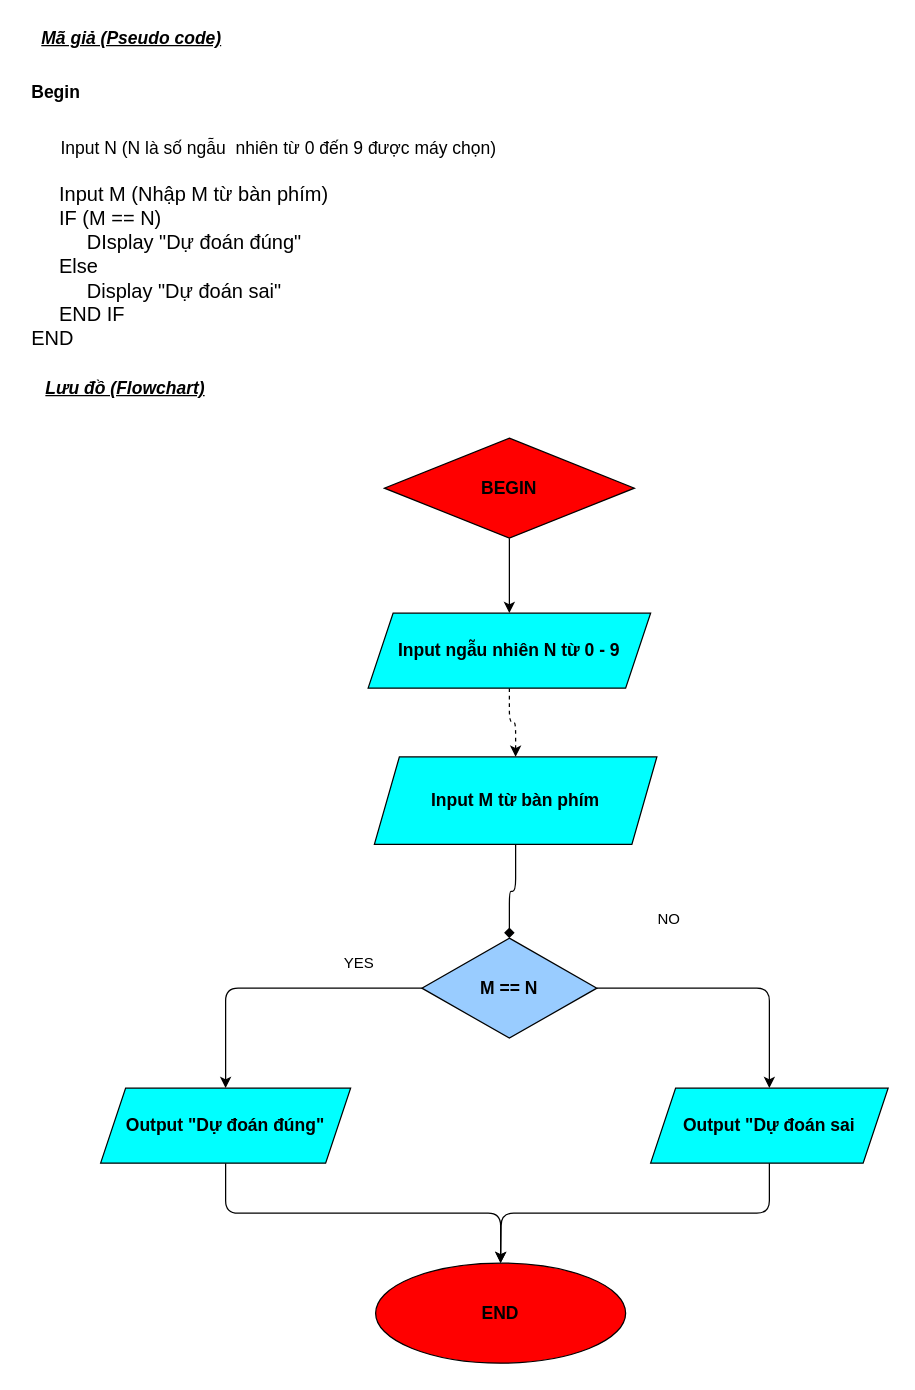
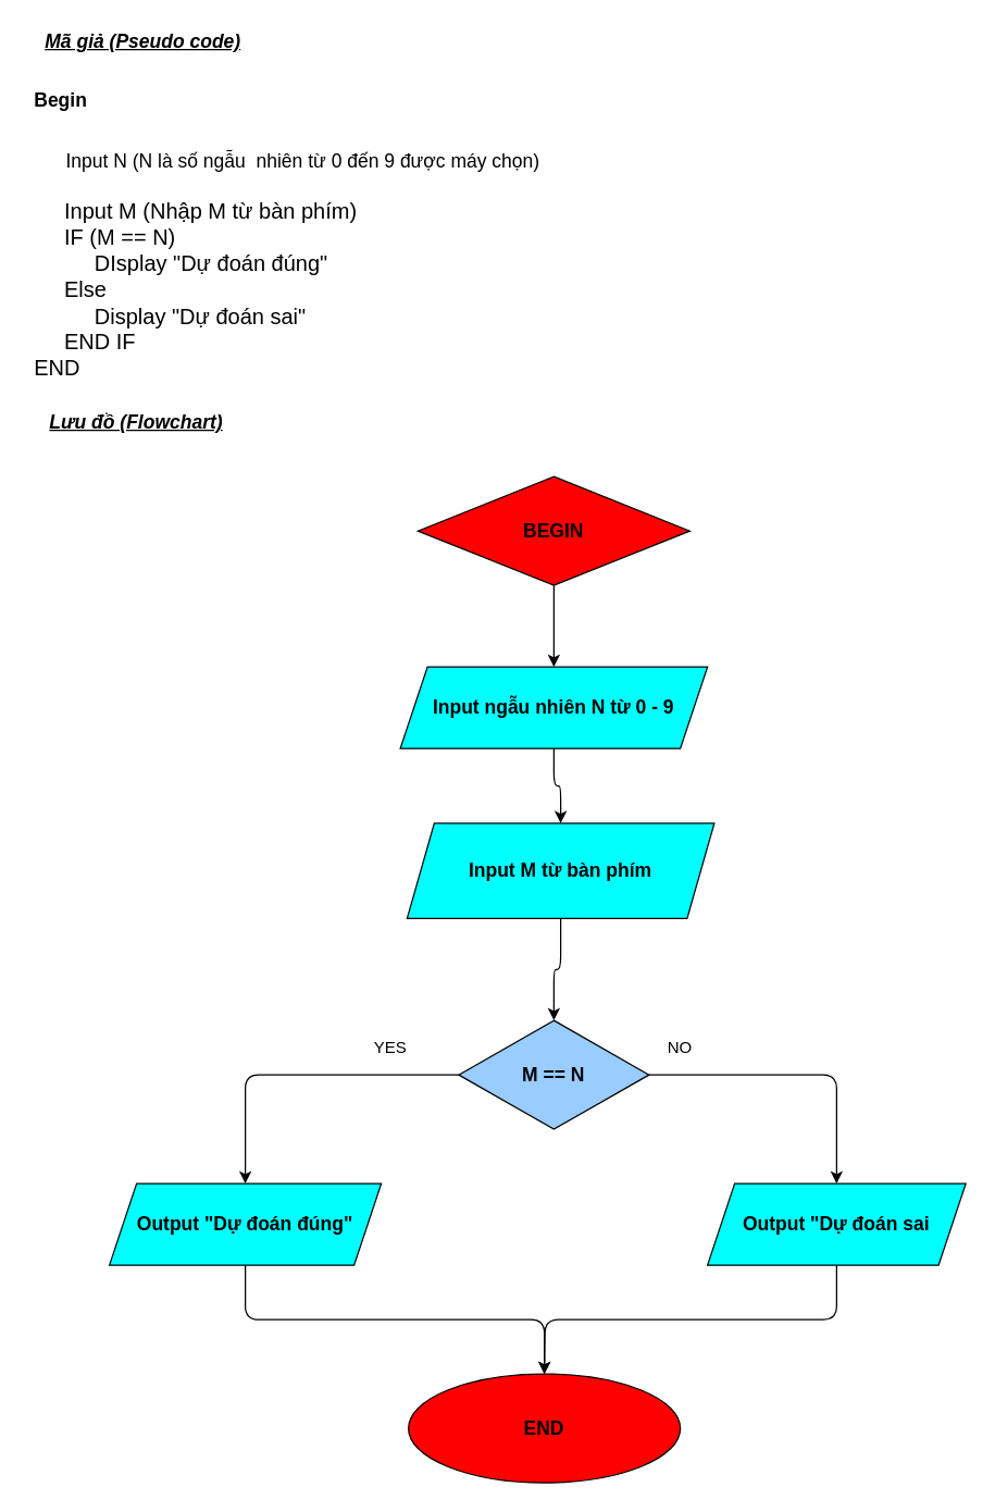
  <mxCell id="0" />
  <mxCell id="1" parent="0" />
  <mxCell id="2" value="&lt;h1&gt;&lt;font style=&quot;font-size: 14px&quot;&gt;Begin&lt;/font&gt;&amp;nbsp;&lt;/h1&gt;&lt;h1&gt;&lt;font style=&quot;font-weight: normal ; font-size: 14px&quot;&gt;&amp;nbsp; &amp;nbsp; &amp;nbsp; Input N (N là số ngẫu&amp;nbsp; nhiên từ 0 đến 9 được máy chọn)&lt;/font&gt;&lt;/h1&gt;&lt;div&gt;&lt;font size=&quot;3&quot;&gt;&amp;nbsp; &amp;nbsp; &amp;nbsp;Input M (Nhập M từ bàn phím)&lt;/font&gt;&lt;/div&gt;&lt;div&gt;&lt;font size=&quot;3&quot;&gt;&amp;nbsp; &amp;nbsp; &amp;nbsp;IF (M == N)&lt;/font&gt;&lt;/div&gt;&lt;div&gt;&lt;font size=&quot;3&quot;&gt;&amp;nbsp; &amp;nbsp; &amp;nbsp; &amp;nbsp; &amp;nbsp; DIsplay &quot;Dự đoán đúng&quot;&lt;/font&gt;&lt;/div&gt;&lt;div&gt;&lt;font size=&quot;3&quot;&gt;&amp;nbsp; &amp;nbsp; &amp;nbsp;Else&lt;/font&gt;&lt;/div&gt;&lt;div&gt;&lt;font size=&quot;3&quot;&gt;&amp;nbsp; &amp;nbsp; &amp;nbsp; &amp;nbsp; &amp;nbsp; Display &quot;Dự đoán sai&quot;&lt;/font&gt;&lt;/div&gt;&lt;div&gt;&lt;font size=&quot;3&quot;&gt;&amp;nbsp; &amp;nbsp; &amp;nbsp;END IF&lt;/font&gt;&lt;/div&gt;&lt;div&gt;&lt;font size=&quot;3&quot;&gt;END&lt;/font&gt;&lt;/div&gt;&lt;div&gt;&lt;font size=&quot;3&quot;&gt;&lt;br&gt;&lt;/font&gt;&lt;/div&gt;" style="text;html=1;strokeColor=none;fillColor=none;spacing=5;spacingTop=-20;whiteSpace=wrap;overflow=hidden;rounded=0;sketch=0;" vertex="1" parent="1"><mxGeometry x="20" y="50" width="460" height="240" as="geometry" /></mxCell>
  <mxCell id="3" value="&lt;font style=&quot;font-size: 14px&quot;&gt;&lt;b&gt;BEGIN&lt;/b&gt;&lt;/font&gt;" style="rhombus;whiteSpace=wrap;html=1;sketch=0;fillColor=#FF0000;" vertex="1" parent="1"><mxGeometry x="307" y="350" width="200" height="80" as="geometry" /></mxCell>
- <mxCell id="4" style="edgeStyle=orthogonalEdgeStyle;curved=0;rounded=1;sketch=0;orthogonalLoop=1;jettySize=auto;html=1;exitX=0.5;exitY=1;exitDx=0;exitDy=0;entryX=0.5;entryY=0;entryDx=0;entryDy=0;dashed=1;" edge="1" parent="1" source="5" target="7"><mxGeometry relative="1" as="geometry" /></mxCell>
+ <mxCell id="4" style="edgeStyle=orthogonalEdgeStyle;curved=0;rounded=1;sketch=0;orthogonalLoop=1;jettySize=auto;html=1;exitX=0.5;exitY=1;exitDx=0;exitDy=0;entryX=0.5;entryY=0;entryDx=0;entryDy=0;" edge="1" parent="1" source="5" target="7"><mxGeometry relative="1" as="geometry" /></mxCell>
  <mxCell id="5" value="&lt;font style=&quot;font-size: 14px&quot;&gt;&lt;b&gt;Input ngẫu nhiên N từ 0 - 9&lt;/b&gt;&lt;/font&gt;" style="shape=parallelogram;perimeter=parallelogramPerimeter;whiteSpace=wrap;html=1;fixedSize=1;rounded=0;sketch=0;fillColor=#00FFFF;" vertex="1" parent="1"><mxGeometry x="294" y="490" width="226" height="60" as="geometry" /></mxCell>
- <mxCell id="6" style="edgeStyle=orthogonalEdgeStyle;curved=0;rounded=1;sketch=0;orthogonalLoop=1;jettySize=auto;html=1;exitX=0.5;exitY=1;exitDx=0;exitDy=0;entryX=0.5;entryY=0;entryDx=0;entryDy=0;endArrow=diamond;" edge="1" parent="1" source="7" target="10"><mxGeometry relative="1" as="geometry" /></mxCell>
+ <mxCell id="6" style="edgeStyle=orthogonalEdgeStyle;curved=0;rounded=1;sketch=0;orthogonalLoop=1;jettySize=auto;html=1;exitX=0.5;exitY=1;exitDx=0;exitDy=0;entryX=0.5;entryY=0;entryDx=0;entryDy=0;" edge="1" parent="1" source="7" target="10"><mxGeometry relative="1" as="geometry" /></mxCell>
  <mxCell id="7" value="&lt;font style=&quot;font-size: 14px&quot;&gt;&lt;b&gt;Input M từ bàn phím&lt;/b&gt;&lt;/font&gt;" style="shape=parallelogram;perimeter=parallelogramPerimeter;whiteSpace=wrap;html=1;fixedSize=1;rounded=0;sketch=0;fillColor=#00FFFF;" vertex="1" parent="1"><mxGeometry x="299" y="605" width="226" height="70" as="geometry" /></mxCell>
  <mxCell id="8" style="edgeStyle=orthogonalEdgeStyle;curved=0;rounded=1;sketch=0;orthogonalLoop=1;jettySize=auto;html=1;exitX=0;exitY=0.5;exitDx=0;exitDy=0;entryX=0.5;entryY=0;entryDx=0;entryDy=0;" edge="1" parent="1" source="10" target="12"><mxGeometry relative="1" as="geometry" /></mxCell>
  <mxCell id="9" style="edgeStyle=orthogonalEdgeStyle;curved=0;rounded=1;sketch=0;orthogonalLoop=1;jettySize=auto;html=1;exitX=1;exitY=0.5;exitDx=0;exitDy=0;" edge="1" parent="1" source="10" target="14"><mxGeometry relative="1" as="geometry" /></mxCell>
  <mxCell id="10" value="&lt;font style=&quot;font-size: 14px&quot;&gt;&lt;b&gt;M == N&lt;/b&gt;&lt;/font&gt;" style="rhombus;whiteSpace=wrap;html=1;rounded=0;sketch=0;fillColor=#99CCFF;" vertex="1" parent="1"><mxGeometry x="337" y="750" width="140" height="80" as="geometry" /></mxCell>
  <mxCell id="11" style="edgeStyle=orthogonalEdgeStyle;curved=0;rounded=1;sketch=0;orthogonalLoop=1;jettySize=auto;html=1;exitX=0.5;exitY=1;exitDx=0;exitDy=0;entryX=0.5;entryY=0;entryDx=0;entryDy=0;" edge="1" parent="1" source="12" target="15"><mxGeometry relative="1" as="geometry" /></mxCell>
  <mxCell id="12" value="&lt;b&gt;&lt;font style=&quot;font-size: 14px&quot;&gt;Output &quot;Dự đoán đúng&quot;&lt;/font&gt;&lt;/b&gt;" style="shape=parallelogram;perimeter=parallelogramPerimeter;whiteSpace=wrap;html=1;fixedSize=1;rounded=0;sketch=0;fillColor=#00FFFF;" vertex="1" parent="1"><mxGeometry x="80" y="870" width="200" height="60" as="geometry" /></mxCell>
  <mxCell id="13" style="edgeStyle=orthogonalEdgeStyle;curved=0;rounded=1;sketch=0;orthogonalLoop=1;jettySize=auto;html=1;exitX=0.5;exitY=1;exitDx=0;exitDy=0;" edge="1" parent="1" source="14"><mxGeometry relative="1" as="geometry"><mxPoint x="400" y="1010" as="targetPoint" /></mxGeometry></mxCell>
  <mxCell id="14" value="&lt;b&gt;&lt;font style=&quot;font-size: 14px&quot;&gt;Output &quot;Dự đoán sai&lt;/font&gt;&lt;/b&gt;" style="shape=parallelogram;perimeter=parallelogramPerimeter;whiteSpace=wrap;html=1;fixedSize=1;rounded=0;sketch=0;fillColor=#00FFFF;" vertex="1" parent="1"><mxGeometry x="520" y="870" width="190" height="60" as="geometry" /></mxCell>
  <mxCell id="15" value="&lt;font style=&quot;font-size: 14px&quot;&gt;&lt;b&gt;END&lt;/b&gt;&lt;/font&gt;" style="ellipse;whiteSpace=wrap;html=1;rounded=0;sketch=0;fillColor=#FF0000;" vertex="1" parent="1"><mxGeometry x="300" y="1010" width="200" height="80" as="geometry" /></mxCell>
  <mxCell id="16" value="&lt;font style=&quot;font-size: 14px&quot;&gt;&lt;b&gt;&lt;u&gt;&lt;i&gt;Lưu đồ (Flowchart)&lt;/i&gt;&lt;/u&gt;&lt;/b&gt;&lt;/font&gt;" style="text;html=1;strokeColor=none;fillColor=none;align=center;verticalAlign=middle;whiteSpace=wrap;rounded=0;sketch=0;" vertex="1" parent="1"><mxGeometry x="30" y="300" width="140" height="20" as="geometry" /></mxCell>
  <mxCell id="17" value="&lt;font style=&quot;font-size: 14px&quot;&gt;&lt;i&gt;&lt;u&gt;&lt;b&gt;Mã giả (Pseudo code)&lt;/b&gt;&lt;/u&gt;&lt;/i&gt;&lt;/font&gt;" style="text;html=1;strokeColor=none;fillColor=none;align=center;verticalAlign=middle;whiteSpace=wrap;rounded=0;sketch=0;" vertex="1" parent="1"><mxGeometry x="20" y="20" width="170" height="20" as="geometry" /></mxCell>
  <mxCell id="18" value="" style="endArrow=classic;html=1;entryX=0.5;entryY=0;entryDx=0;entryDy=0;exitX=0.5;exitY=1;exitDx=0;exitDy=0;" edge="1" parent="1" source="3" target="5"><mxGeometry width="50" height="50" relative="1" as="geometry"><mxPoint x="400" y="430" as="sourcePoint" /><mxPoint x="450" y="380" as="targetPoint" /></mxGeometry></mxCell>
  <mxCell id="19" value="YES" style="text;html=1;strokeColor=none;fillColor=none;align=center;verticalAlign=middle;whiteSpace=wrap;rounded=0;sketch=0;" vertex="1" parent="1"><mxGeometry x="267" y="760" width="40" height="20" as="geometry" /></mxCell>
- <mxCell id="20" value="NO" style="text;html=1;strokeColor=none;fillColor=none;align=center;verticalAlign=middle;whiteSpace=wrap;rounded=0;sketch=0;" vertex="1" parent="1"><mxGeometry x="515" y="725" width="40" height="20" as="geometry" /></mxCell>
+ <mxCell id="20" value="NO" style="text;html=1;strokeColor=none;fillColor=none;align=center;verticalAlign=middle;whiteSpace=wrap;rounded=0;sketch=0;" vertex="1" parent="1"><mxGeometry x="480" y="760" width="40" height="20" as="geometry" /></mxCell>
